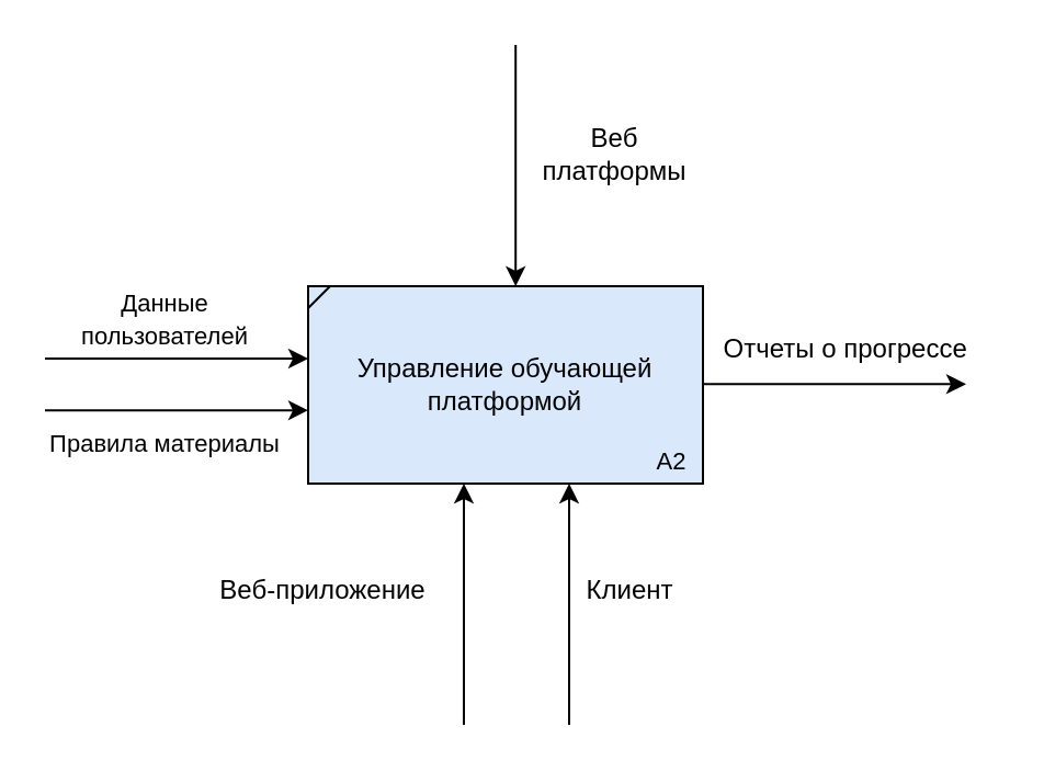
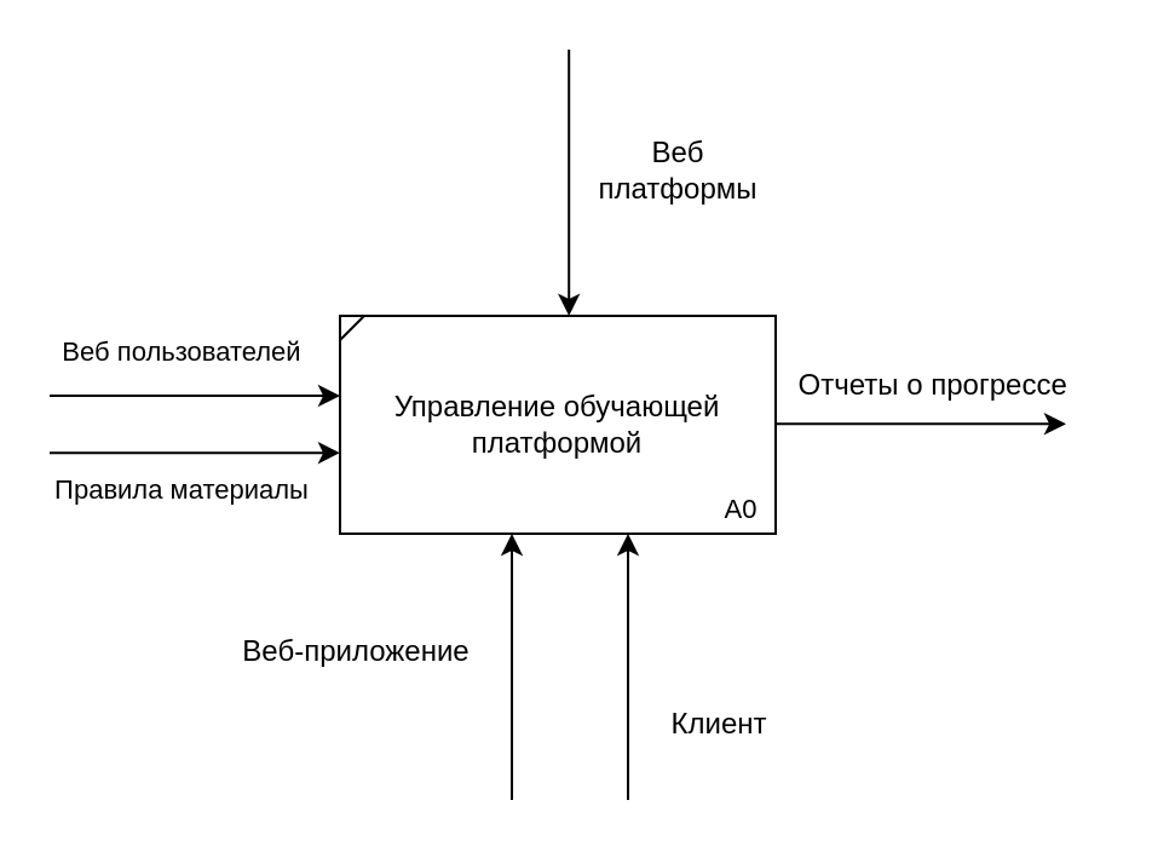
  <mxCell id="0" />
  <mxCell id="1" parent="0" />
- <mxCell id="2" value="Управление обучающей платформой" style="html=1;whiteSpace=wrap;fillColor=#dae8fc;" parent="1" vertex="1"><mxGeometry x="140" y="130" width="180" height="90" as="geometry" /></mxCell>
+ <mxCell id="2" value="Управление обучающей платформой" style="html=1;whiteSpace=wrap;" parent="1" vertex="1"><mxGeometry x="140" y="130" width="180" height="90" as="geometry" /></mxCell>
  <mxCell id="3" value="" style="endArrow=none;html=1;rounded=0;" parent="1" edge="1"><mxGeometry width="50" height="50" relative="1" as="geometry"><mxPoint x="140" y="140" as="sourcePoint" /><mxPoint x="150" y="130" as="targetPoint" /></mxGeometry></mxCell>
- <mxCell id="4" value="&lt;font style=&quot;font-size: 11px;&quot;&gt;А2&lt;/font&gt;" style="text;html=1;align=center;verticalAlign=middle;whiteSpace=wrap;rounded=0;" parent="1" vertex="1"><mxGeometry x="286" y="200" width="40" height="20" as="geometry" /></mxCell>
+ <mxCell id="4" value="&lt;font style=&quot;font-size: 11px;&quot;&gt;А0&lt;/font&gt;" style="text;html=1;align=center;verticalAlign=middle;whiteSpace=wrap;rounded=0;" parent="1" vertex="1"><mxGeometry x="286" y="200" width="40" height="20" as="geometry" /></mxCell>
  <mxCell id="5" value="" style="endArrow=classic;html=1;rounded=0;entryX=0.25;entryY=0;entryDx=0;entryDy=0;" parent="1" edge="1"><mxGeometry width="50" height="50" relative="1" as="geometry"><mxPoint x="234.6" y="20" as="sourcePoint" /><mxPoint x="234.6" y="130" as="targetPoint" /></mxGeometry></mxCell>
  <mxCell id="6" value="" style="endArrow=classic;html=1;rounded=0;entryX=0.25;entryY=0;entryDx=0;entryDy=0;" parent="1" edge="1"><mxGeometry width="50" height="50" relative="1" as="geometry"><mxPoint x="211" y="330" as="sourcePoint" /><mxPoint x="211" y="220" as="targetPoint" /></mxGeometry></mxCell>
  <mxCell id="7" value="" style="endArrow=classic;html=1;rounded=0;entryX=0.25;entryY=0;entryDx=0;entryDy=0;" parent="1" edge="1"><mxGeometry width="50" height="50" relative="1" as="geometry"><mxPoint x="259" y="330" as="sourcePoint" /><mxPoint x="259" y="220" as="targetPoint" /></mxGeometry></mxCell>
  <mxCell id="8" value="" style="endArrow=classic;html=1;rounded=0;" parent="1" edge="1"><mxGeometry width="50" height="50" relative="1" as="geometry"><mxPoint x="20" y="163" as="sourcePoint" /><mxPoint x="140" y="163" as="targetPoint" /></mxGeometry></mxCell>
  <mxCell id="9" value="" style="endArrow=classic;html=1;rounded=0;" parent="1" edge="1"><mxGeometry width="50" height="50" relative="1" as="geometry"><mxPoint x="320" y="174.67" as="sourcePoint" /><mxPoint x="440" y="174.67" as="targetPoint" /></mxGeometry></mxCell>
- <mxCell id="10" value="&lt;span style=&quot;font-size: 11px;&quot;&gt;Данные пользователей&lt;/span&gt;" style="text;html=1;align=center;verticalAlign=middle;whiteSpace=wrap;rounded=0;" parent="1" vertex="1"><mxGeometry x="20" y="130" width="110" height="30" as="geometry" /></mxCell>
+ <mxCell id="10" value="&lt;span style=&quot;font-size: 11px;&quot;&gt;Веб пользователей&lt;/span&gt;" style="text;html=1;align=center;verticalAlign=middle;whiteSpace=wrap;rounded=0;" parent="1" vertex="1"><mxGeometry x="20" y="130" width="110" height="30" as="geometry" /></mxCell>
  <mxCell id="11" value="Веб платформы" style="text;html=1;align=center;verticalAlign=middle;whiteSpace=wrap;rounded=0;" parent="1" vertex="1"><mxGeometry x="240" y="55" width="80" height="30" as="geometry" /></mxCell>
- <mxCell id="12" value="Клиент" style="text;html=1;align=center;verticalAlign=middle;whiteSpace=wrap;rounded=0;" parent="1" vertex="1"><mxGeometry x="257" y="249" width="60" height="40" as="geometry" /></mxCell>
+ <mxCell id="12" value="Клиент" style="text;html=1;align=center;verticalAlign=middle;whiteSpace=wrap;rounded=0;" parent="1" vertex="1"><mxGeometry x="267" y="279" width="60" height="40" as="geometry" /></mxCell>
  <mxCell id="13" value="Веб-приложение" style="text;html=1;align=center;verticalAlign=middle;whiteSpace=wrap;rounded=0;" parent="1" vertex="1"><mxGeometry x="97" y="249" width="100" height="40" as="geometry" /></mxCell>
  <mxCell id="14" value="Отчеты о прогрессе&amp;nbsp;" style="text;html=1;align=center;verticalAlign=middle;whiteSpace=wrap;rounded=0;" parent="1" vertex="1"><mxGeometry x="320" y="139" width="134" height="40" as="geometry" /></mxCell>
  <mxCell id="15" value="" style="endArrow=classic;html=1;rounded=0;" edge="1" parent="1"><mxGeometry width="50" height="50" relative="1" as="geometry"><mxPoint x="20" y="186.6" as="sourcePoint" /><mxPoint x="140" y="186.6" as="targetPoint" /></mxGeometry></mxCell>
  <mxCell id="16" value="&lt;span style=&quot;font-size: 11px;&quot;&gt;Правила материалы&lt;/span&gt;" style="text;html=1;align=center;verticalAlign=middle;whiteSpace=wrap;rounded=0;" vertex="1" parent="1"><mxGeometry x="20" y="187" width="110" height="30" as="geometry" /></mxCell>
